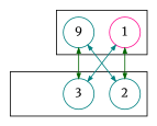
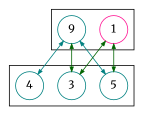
  digraph {
    fontname=Merriweather
    node [color=teal fontname=Merriweather shape=circle]
    edge [arrowsize=0.6 color=teal dir=both fontname=Merriweather]
-   2
+   2 [label=5]
    3
+   4
    n4 [label=9]
    1 [color=deeppink]
    subgraph cluster_1 {
      2
      3
+     4
    }
    subgraph cluster_2 {
      n4
      1
    }
    n4 -> 2
    n4 -> 3 [color=darkgreen]
+   n4 -> 4
    1 -> 2 [color=darkgreen]
-   1 -> 3
+   1 -> 3 [color=darkgreen]
  }
